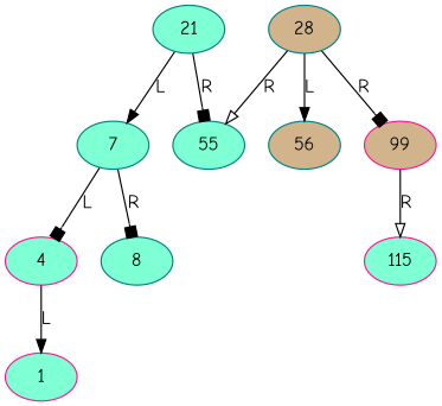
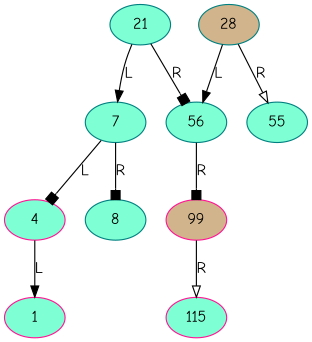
  digraph {
    fontname="Comic Neue"
    node [color=teal fillcolor=aquamarine fontname="Comic Neue" style=filled]
    edge [arrowhead=box fontname="Comic Neue"]
    n1 [label=21]
    n2 [label=7]
-   n3 [fillcolor=tan label=56]
+   n3 [label=56]
    n4 [color=deeppink label=4]
    n5 [label=8]
    n6 [color=deeppink fillcolor=tan label=99]
    n7 [color=deeppink label=1]
    n8 [fillcolor=tan label=28]
    n9 [label=55]
    n10 [color=deeppink label=115]
    n1 -> n2 [arrowhead=normal label=L]
-   n1 -> n9 [label=R]
+   n1 -> n3 [label=R]
    n2 -> n4 [label=L]
    n2 -> n5 [label=R]
-   n8 -> n6 [label=R]
+   n3 -> n6 [label=R]
    n4 -> n7 [arrowhead=normal label=L]
    n6 -> n10 [arrowhead=onormal label=R]
    n8 -> n3 [arrowhead=normal label=L]
    n8 -> n9 [arrowhead=onormal label=R]
  }
